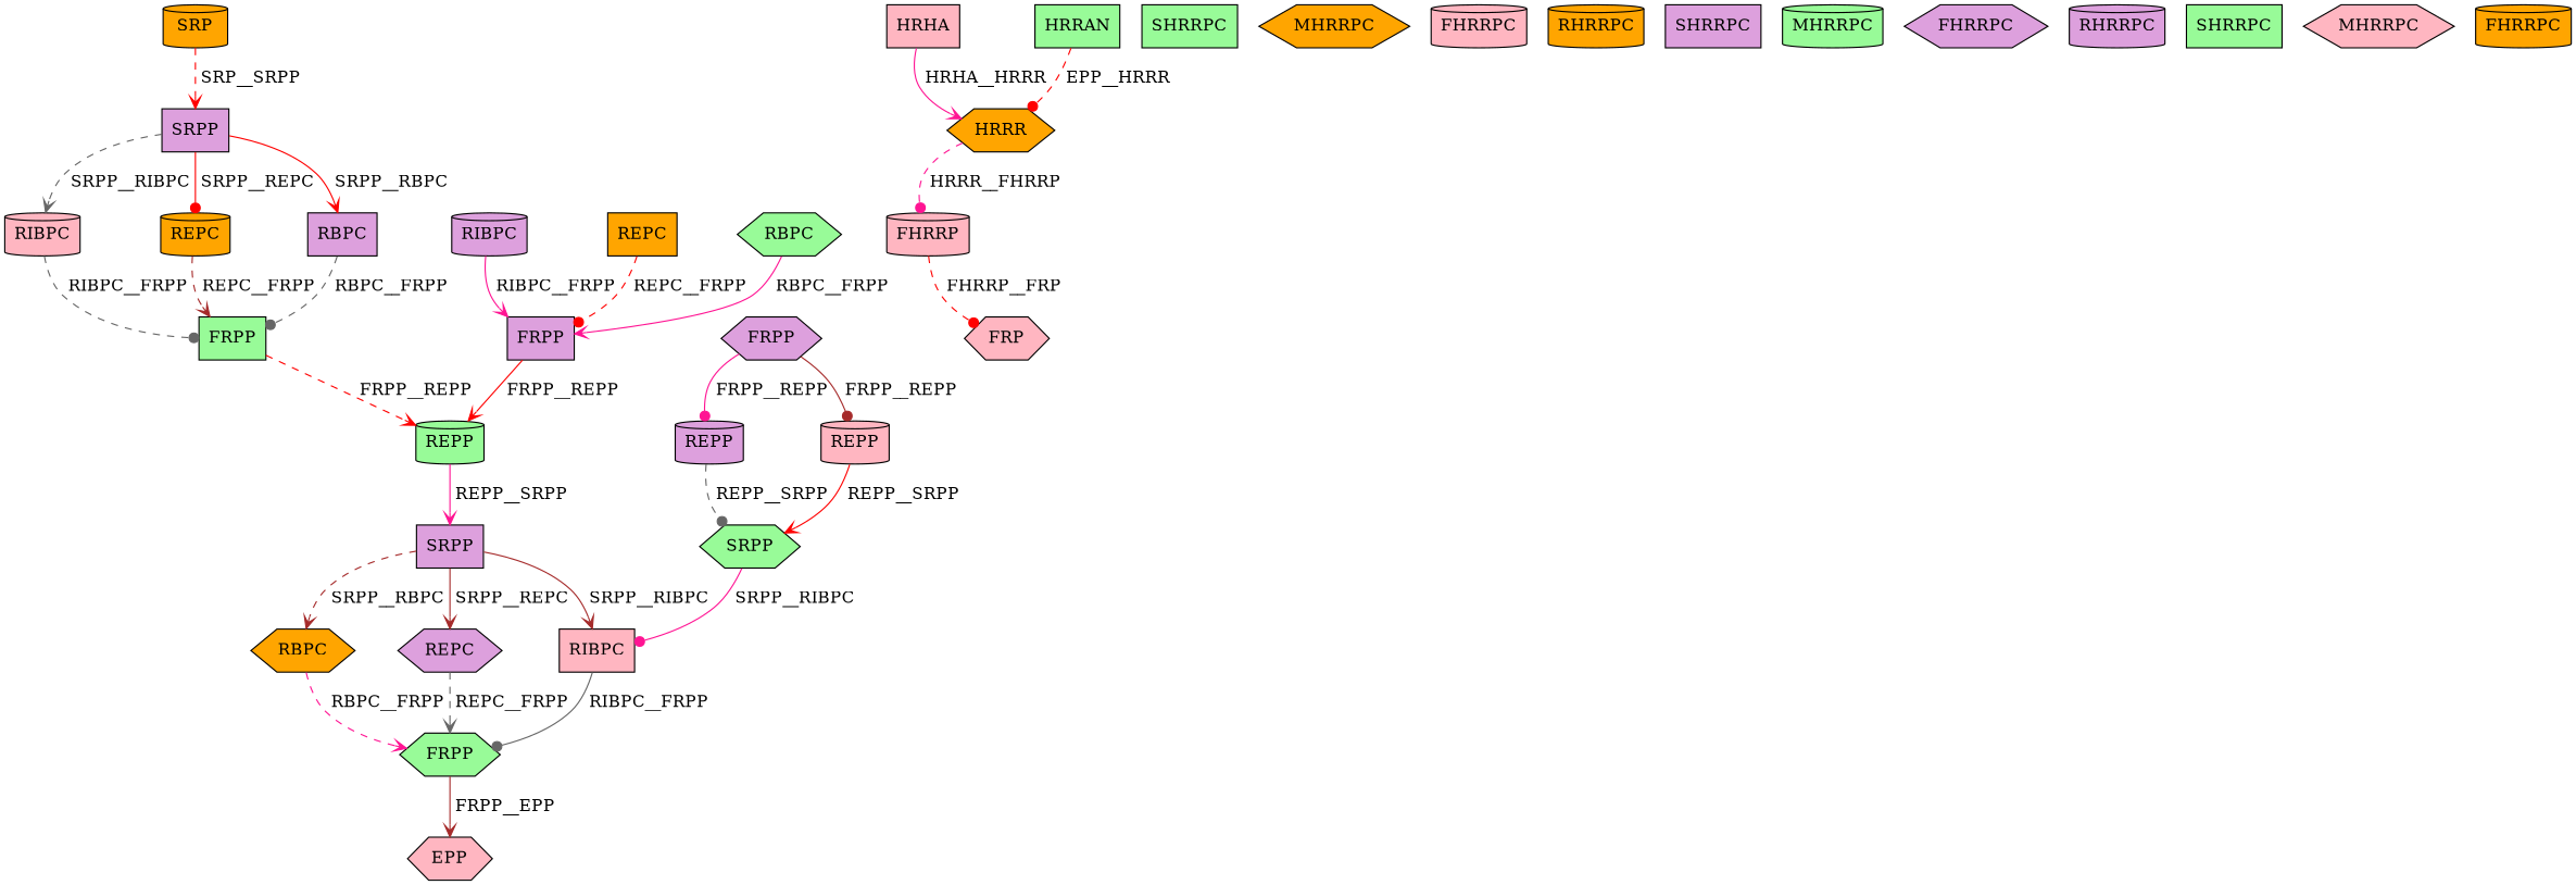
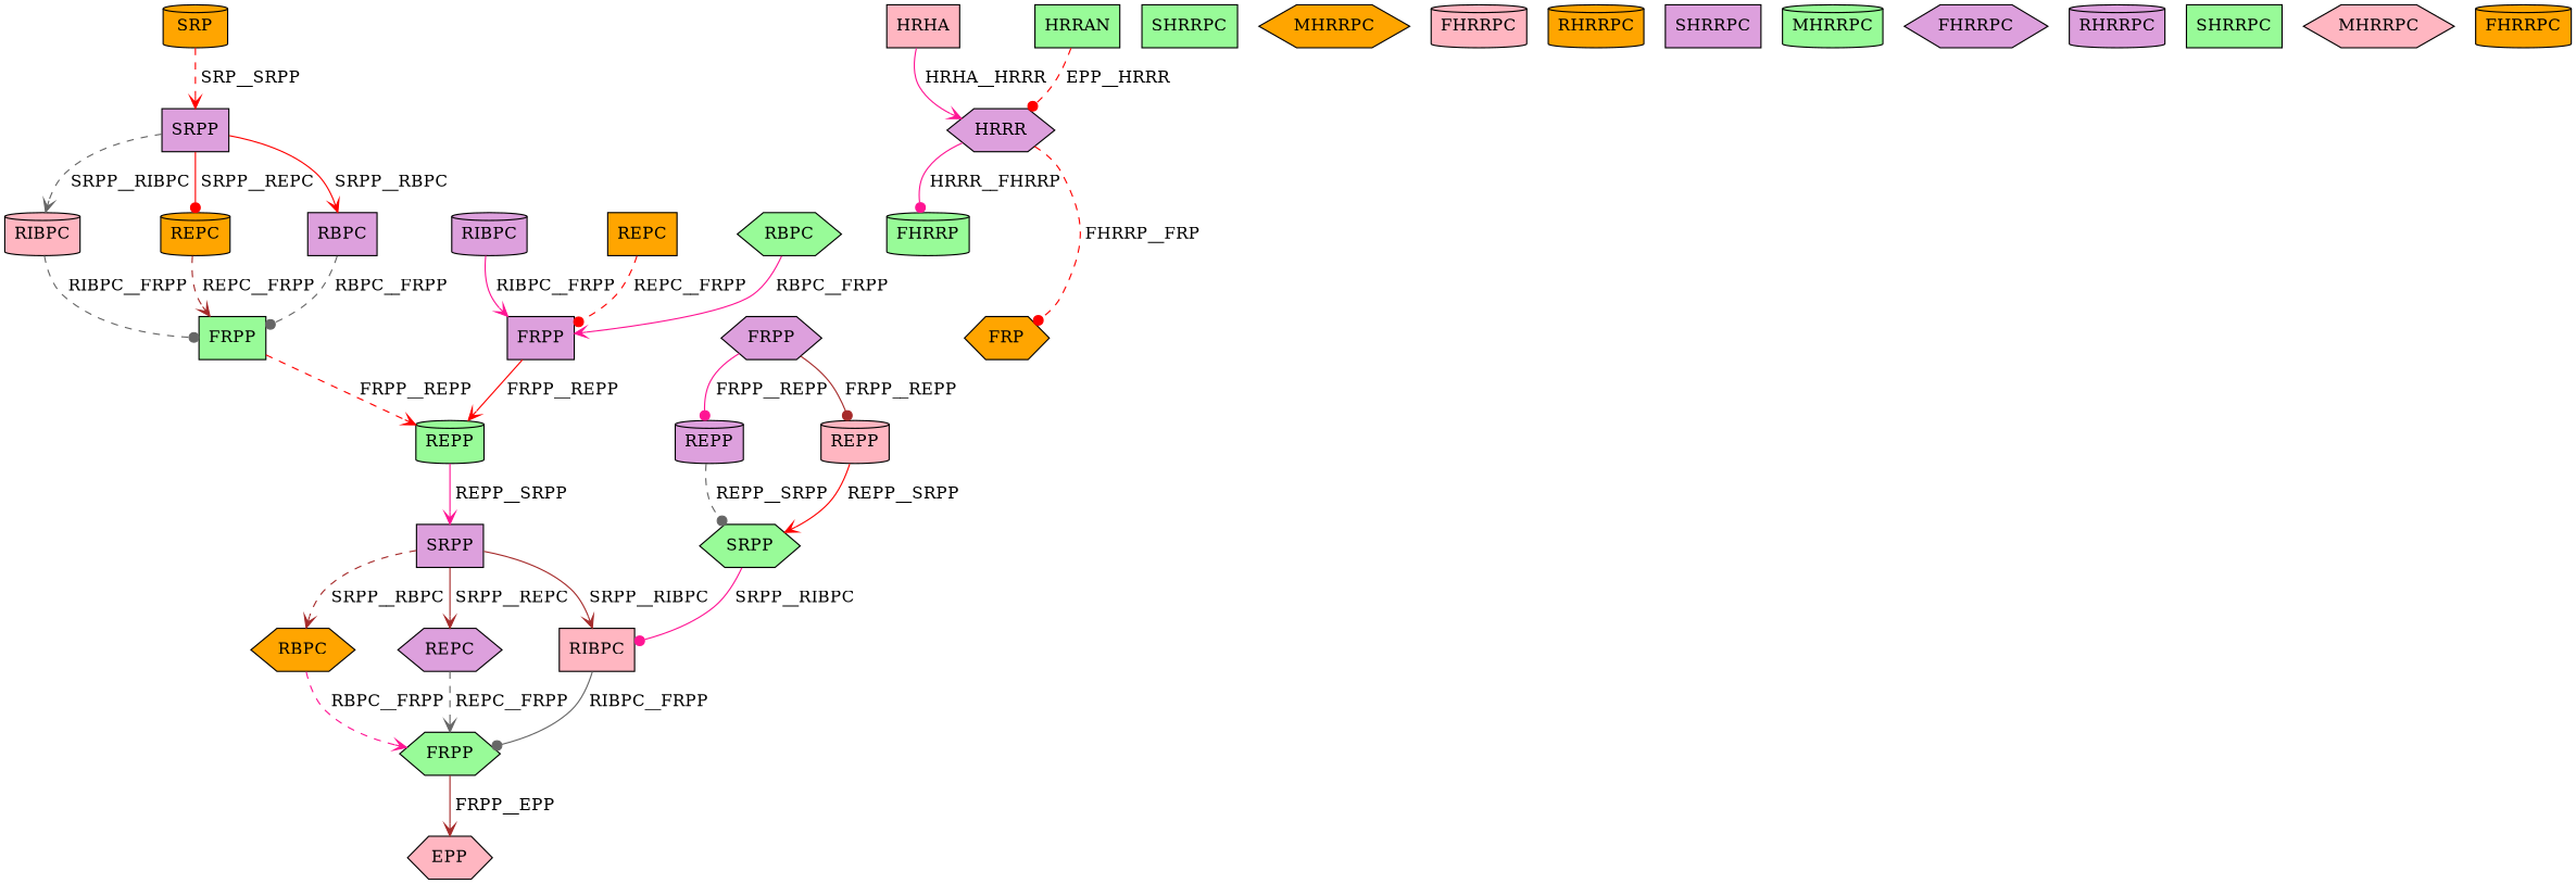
  digraph {
    node [color=black fillcolor=plum fontcolor=black shape=cylinder style=filled]
    edge [arrowhead=vee color=red fontcolor=black style=solid]
    n1 [fillcolor=orange label=SRP]
    n2 [label=SRPP shape=box]
    n3 [fillcolor=lightpink label=RIBPC]
    n4 [fillcolor=orange label=REPC]
    n5 [label=RBPC shape=box]
    n6 [label=FRPP shape=hexagon]
    n7 [fillcolor=lightpink label=REPP]
    n8 [label=REPP]
    n9 [fillcolor=palegreen label=SRPP shape=hexagon]
    n10 [label=RIBPC]
    n11 [label=FRPP shape=box]
    n12 [fillcolor=palegreen label=REPP]
    n13 [fillcolor=orange label=REPC shape=box]
    n14 [fillcolor=palegreen label=RBPC shape=hexagon]
    n15 [fillcolor=palegreen label=FRPP shape=box]
    n16 [fillcolor=lightpink label=RIBPC shape=box]
    n17 [label=SRPP shape=box]
    n18 [fillcolor=palegreen label=FRPP shape=hexagon]
    n19 [fillcolor=orange label=RBPC shape=hexagon]
    n20 [label=REPC shape=hexagon]
    n21 [fillcolor=lightpink label=EPP shape=hexagon]
    n22 [fillcolor=lightpink label=HRHA shape=box]
-   n23 [fillcolor=orange label=HRRR shape=hexagon]
+   n23 [label=HRRR shape=hexagon]
    n24 [fillcolor=palegreen label=HRRAN shape=box]
-   n25 [fillcolor=lightpink label=FHRRP]
+   n25 [fillcolor=palegreen label=FHRRP]
    n26 [fillcolor=palegreen label=SHRRPC shape=box]
    n27 [fillcolor=orange label=MHRRPC shape=hexagon]
    n28 [fillcolor=lightpink label=FHRRPC]
    n29 [fillcolor=orange label=RHRRPC]
    n30 [label=SHRRPC shape=box]
    n31 [fillcolor=palegreen label=MHRRPC]
    n32 [label=FHRRPC shape=hexagon]
    n33 [label=RHRRPC]
    n34 [fillcolor=palegreen label=SHRRPC shape=box]
    n35 [fillcolor=lightpink label=MHRRPC shape=hexagon]
    n36 [fillcolor=orange label=FHRRPC]
-   n37 [fillcolor=lightpink label=FRP shape=hexagon]
+   n37 [fillcolor=orange label=FRP shape=hexagon]
    n1 -> n2 [label=" SRP__SRPP" style=dashed]
    n2 -> n3 [color=gray40 label=" SRPP__RIBPC" style=dashed]
    n2 -> n4 [arrowhead=dot label=" SRPP__REPC"]
    n2 -> n5 [label=" SRPP__RBPC"]
    n3 -> n15 [arrowhead=dot color=gray40 label=" RIBPC__FRPP" style=dashed]
    n4 -> n15 [color=brown label=" REPC__FRPP" style=dashed]
    n5 -> n15 [arrowhead=dot color=gray40 label=" RBPC__FRPP" style=dashed]
    n6 -> n7 [arrowhead=dot color=brown label=" FRPP__REPP"]
    n6 -> n8 [arrowhead=dot color=deeppink label=" FRPP__REPP"]
    n7 -> n9 [label=" REPP__SRPP"]
    n8 -> n9 [arrowhead=dot color=gray40 label=" REPP__SRPP" style=dashed]
    n9 -> n16 [arrowhead=dot color=deeppink label=" SRPP__RIBPC"]
    n10 -> n11 [color=deeppink label=" RIBPC__FRPP"]
    n11 -> n12 [label=" FRPP__REPP"]
    n12 -> n17 [color=deeppink label=" REPP__SRPP"]
    n13 -> n11 [arrowhead=dot label=" REPC__FRPP" style=dashed]
    n14 -> n11 [color=deeppink label=" RBPC__FRPP"]
    n15 -> n12 [label=" FRPP__REPP" style=dashed]
    n16 -> n18 [arrowhead=dot color=gray40 label=" RIBPC__FRPP"]
    n17 -> n16 [color=brown label=" SRPP__RIBPC"]
    n17 -> n19 [color=brown label=" SRPP__RBPC" style=dashed]
    n17 -> n20 [color=brown label=" SRPP__REPC"]
    n18 -> n21 [color=brown label=" FRPP__EPP"]
    n19 -> n18 [color=deeppink label=" RBPC__FRPP" style=dashed]
    n20 -> n18 [color=gray40 label=" REPC__FRPP" style=dashed]
    n22 -> n23 [color=deeppink label=" HRHA__HRRR"]
-   n23 -> n25 [arrowhead=dot color=deeppink label=" HRRR__FHRRP" style=dashed]
+   n23 -> n25 [arrowhead=dot color=deeppink label=" HRRR__FHRRP"]
    n24 -> n23 [arrowhead=dot label=" EPP__HRRR" style=dashed]
-   n25 -> n37 [arrowhead=dot label=" FHRRP__FRP" style=dashed]
+   n23 -> n37 [arrowhead=dot label=" FHRRP__FRP" style=dashed]
  }
